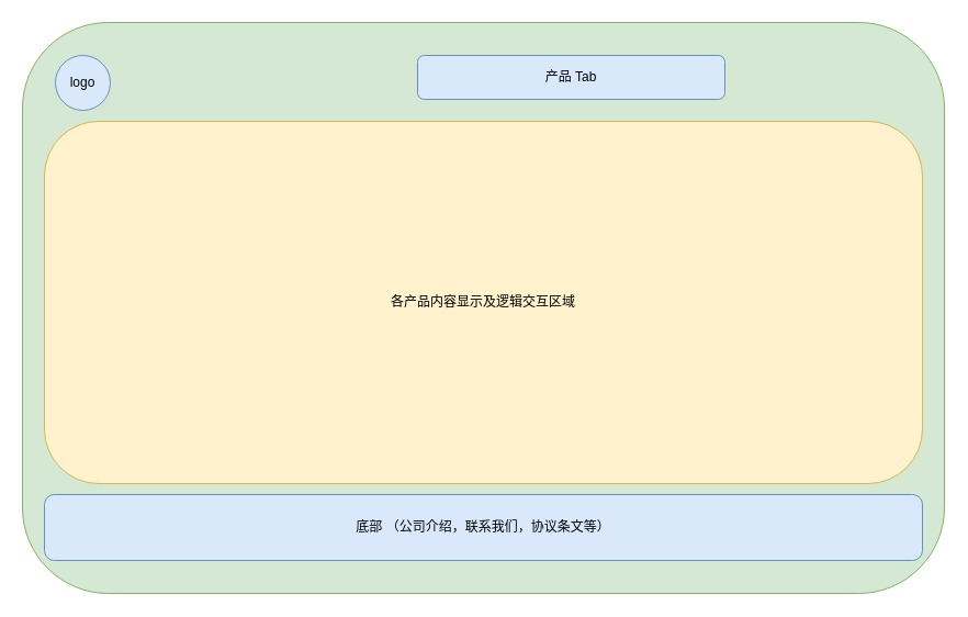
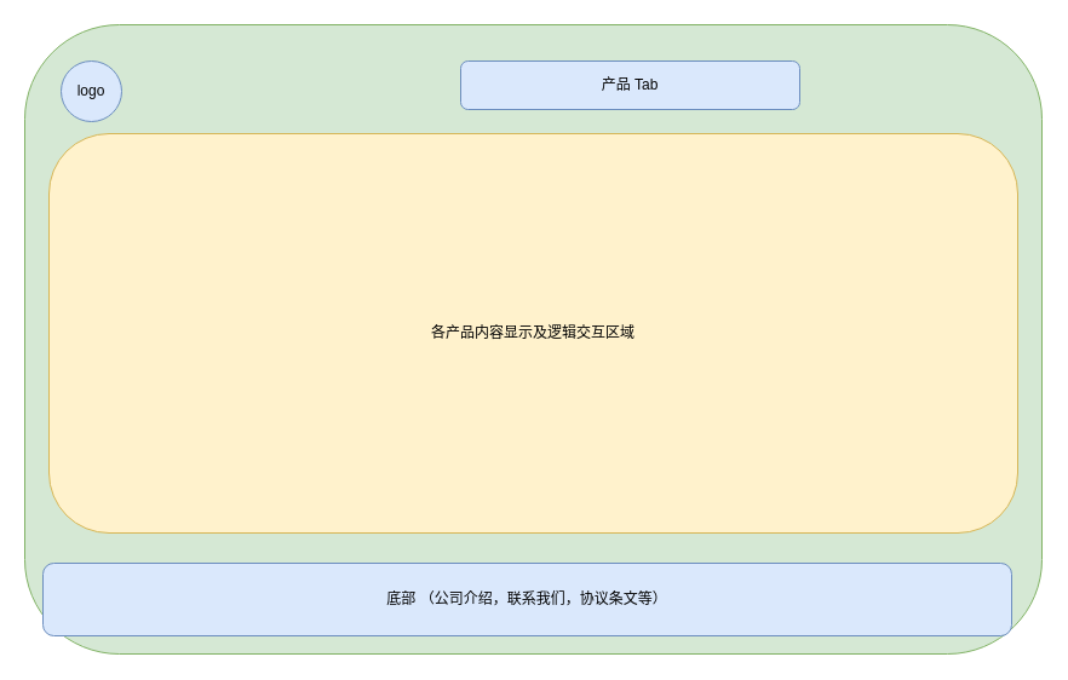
  <mxCell id="0" />
  <mxCell id="1" parent="0" />
  <mxCell id="2" value="" style="rounded=1;whiteSpace=wrap;html=1;fillColor=#d5e8d4;strokeColor=#82b366;" parent="1" vertex="1"><mxGeometry y="20" width="840" height="520" as="geometry" x="20" /></mxCell>
- <mxCell id="3" value="底部 （公司介绍，联系我们，协议条文等）" style="rounded=1;whiteSpace=wrap;html=1;fillColor=#dae8fc;strokeColor=#6c8ebf;" parent="1" vertex="1"><mxGeometry x="40" y="450" width="800" height="60" as="geometry" /></mxCell>
+ <mxCell id="3" value="底部 （公司介绍，联系我们，协议条文等）" style="rounded=1;whiteSpace=wrap;html=1;fillColor=#dae8fc;strokeColor=#6c8ebf;" parent="1" vertex="1"><mxGeometry x="35" y="465" width="800" height="60" as="geometry" /></mxCell>
  <mxCell id="4" value="logo" style="ellipse;whiteSpace=wrap;html=1;aspect=fixed;fillColor=#dae8fc;strokeColor=#6c8ebf;" parent="1" vertex="1"><mxGeometry x="50" y="50" width="50" height="50" as="geometry" /></mxCell>
  <mxCell id="5" value="各产品内容显示及逻辑交互区域" style="rounded=1;whiteSpace=wrap;html=1;fillColor=#fff2cc;strokeColor=#d6b656;" parent="1" vertex="1"><mxGeometry x="40" y="110" width="800" height="330" as="geometry" /></mxCell>
  <mxCell id="6" value="产品 Tab" style="rounded=1;whiteSpace=wrap;html=1;fillColor=#dae8fc;strokeColor=#6c8ebf;" parent="1" vertex="1"><mxGeometry x="380" y="50" width="280" height="40" as="geometry" /></mxCell>
